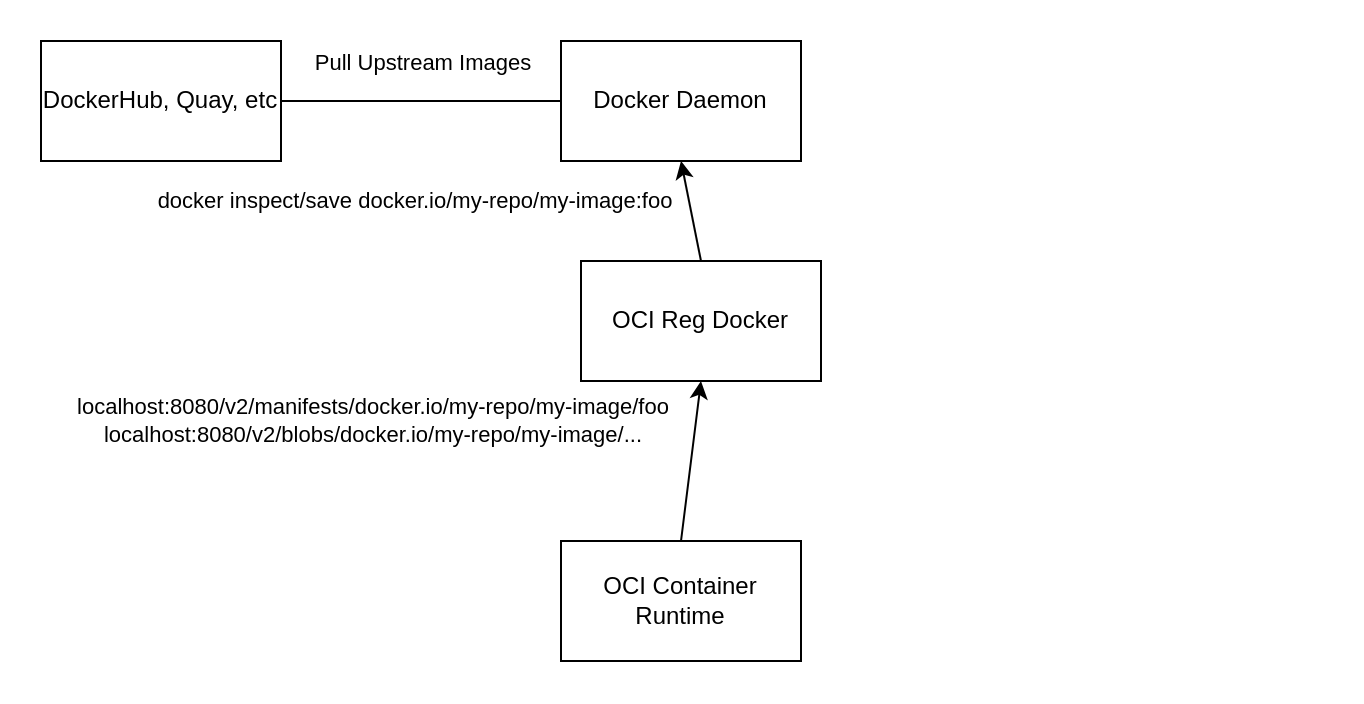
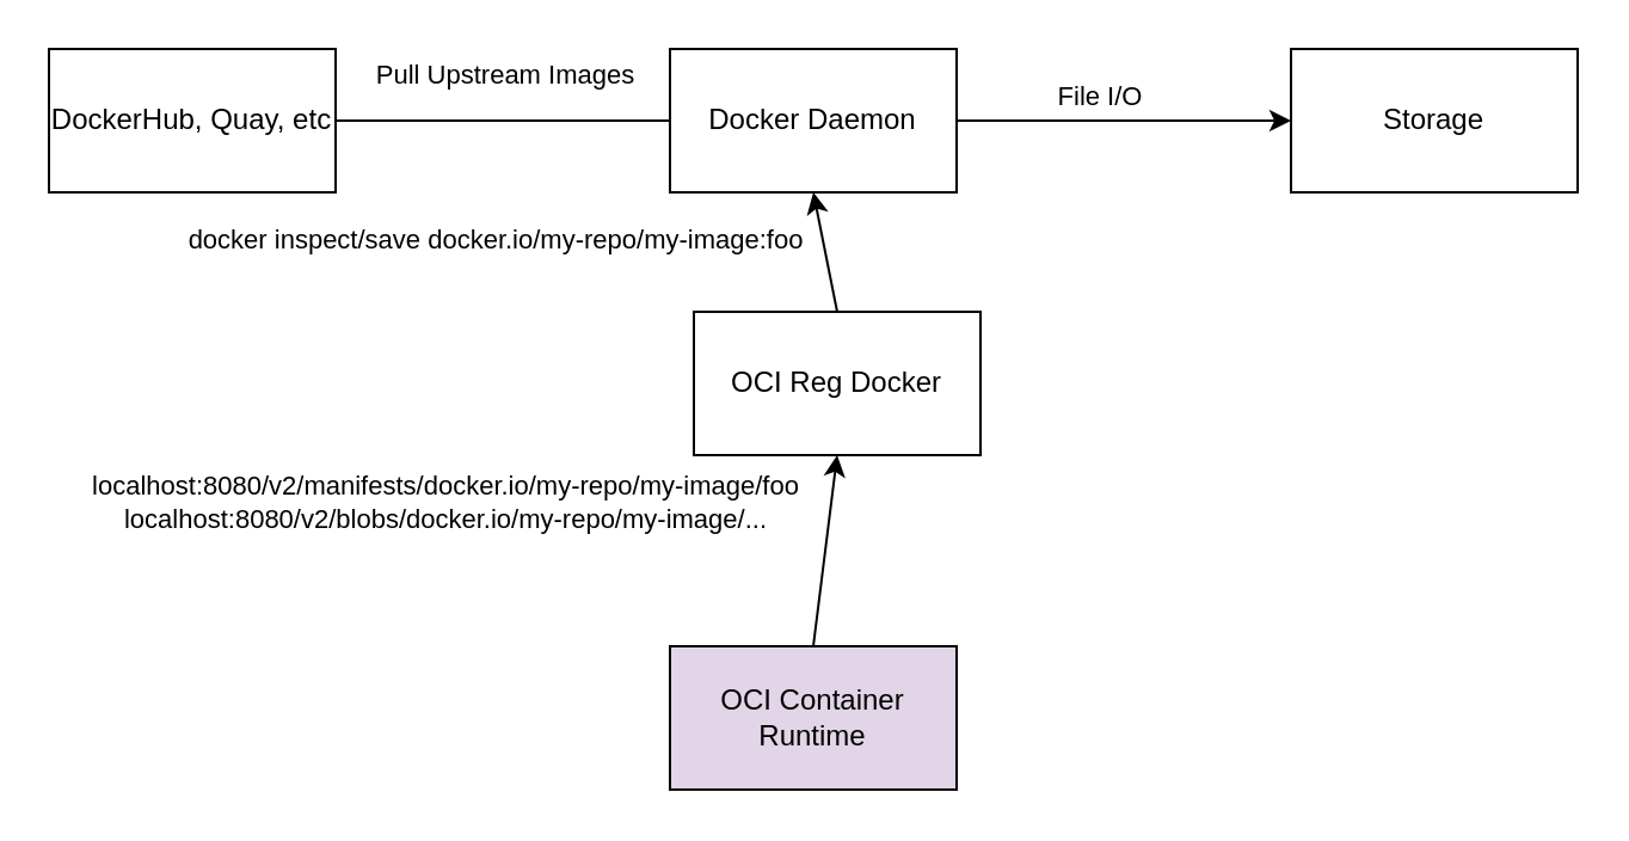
  <mxCell id="0" />
  <mxCell id="1" parent="0" />
+ <mxCell id="2" value="File I/O" style="edgeStyle=none;rounded=0;orthogonalLoop=1;jettySize=auto;html=1;exitX=1;exitY=0.5;exitDx=0;exitDy=0;" parent="1" source="5" target="9" edge="1"><mxGeometry x="-0.143" y="10" relative="1" as="geometry"><mxPoint as="offset" /></mxGeometry></mxCell>
  <mxCell id="3" style="edgeStyle=none;rounded=0;orthogonalLoop=1;jettySize=auto;html=1;exitX=0;exitY=0.5;exitDx=0;exitDy=0;entryX=1;entryY=0.5;entryDx=0;entryDy=0;endArrow=none;" parent="1" source="5" target="10" edge="1"><mxGeometry relative="1" as="geometry" /></mxCell>
  <mxCell id="4" value="Pull Upstream Images" style="edgeLabel;html=1;align=center;verticalAlign=middle;resizable=0;points=[];" parent="3" vertex="1" connectable="0"><mxGeometry x="0.075" y="-2" relative="1" as="geometry"><mxPoint x="5" y="-18" as="offset" /></mxGeometry></mxCell>
  <mxCell id="5" value="Docker Daemon" style="rounded=0;whiteSpace=wrap;html=1;" parent="1" vertex="1"><mxGeometry x="280" y="20" width="120" height="60" as="geometry" /></mxCell>
  <mxCell id="6" style="edgeStyle=none;rounded=0;orthogonalLoop=1;jettySize=auto;html=1;exitX=0.5;exitY=0;exitDx=0;exitDy=0;entryX=0.5;entryY=1;entryDx=0;entryDy=0;" parent="1" source="8" target="5" edge="1"><mxGeometry relative="1" as="geometry" /></mxCell>
  <mxCell id="7" value="docker inspect/save docker.io/my-repo/my-image:foo" style="edgeLabel;html=1;align=center;verticalAlign=middle;resizable=0;points=[];" parent="6" vertex="1" connectable="0"><mxGeometry x="-0.32" y="-2" relative="1" as="geometry"><mxPoint x="-142" y="-13" as="offset" /></mxGeometry></mxCell>
  <mxCell id="8" value="OCI Reg Docker" style="rounded=0;whiteSpace=wrap;html=1;" parent="1" vertex="1"><mxGeometry x="290" y="130" width="120" height="60" as="geometry" /></mxCell>
+ <mxCell id="9" value="Storage" style="rounded=0;whiteSpace=wrap;html=1;" parent="1" vertex="1"><mxGeometry x="540" y="20" width="120" height="60" as="geometry" /></mxCell>
  <mxCell id="10" value="DockerHub, Quay, etc" style="rounded=0;whiteSpace=wrap;html=1;" parent="1" vertex="1"><mxGeometry x="20" y="20" width="120" height="60" as="geometry" /></mxCell>
  <mxCell id="11" value="localhost:8080/v2/manifests/docker.io/my-repo/my-image/foo&lt;div&gt;localhost:8080/v2/blobs/docker.io/my-repo/my-image/...&lt;/div&gt;" style="edgeStyle=none;rounded=0;orthogonalLoop=1;jettySize=auto;html=1;exitX=0.5;exitY=0;exitDx=0;exitDy=0;entryX=0.5;entryY=1;entryDx=0;entryDy=0;" parent="1" source="12" target="8" edge="1"><mxGeometry y="160" relative="1" as="geometry"><mxPoint as="offset" /></mxGeometry></mxCell>
- <mxCell id="12" value="OCI Container Runtime" style="rounded=0;whiteSpace=wrap;html=1;" parent="1" vertex="1"><mxGeometry x="280" y="270" width="120" height="60" as="geometry" /></mxCell>
+ <mxCell id="12" value="OCI Container Runtime" style="rounded=0;whiteSpace=wrap;html=1;fillColor=#e1d5e7;" parent="1" vertex="1"><mxGeometry x="280" y="270" width="120" height="60" as="geometry" /></mxCell>
